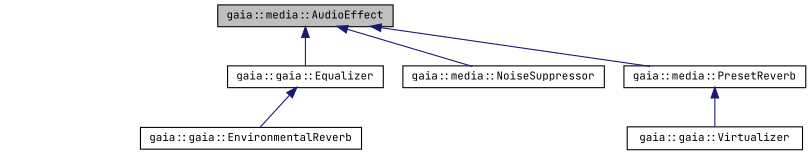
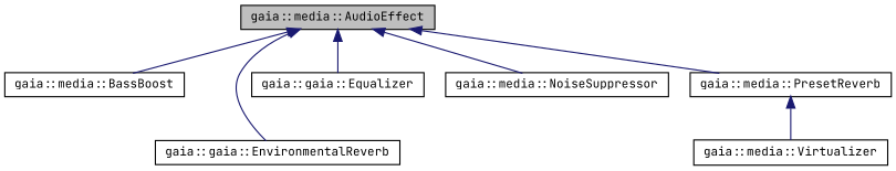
  digraph {
    fontname="JetBrains Mono"
    rankdir=TB
    node [color=black fillcolor=white fontname="JetBrains Mono" fontsize=10 shape=record style=filled]
    edge [color=midnightblue dir=back fontname="JetBrains Mono" fontsize=10 labelfontname=Helvetica labelfontsize=10 style=solid]
    n1 [fillcolor=grey75 fontcolor=black height=0.2 label="gaia::media::AudioEffect" width=0.4]
+   n2 [height=0.2 label="gaia::media::BassBoost" width=0.4]
    n3 [height=0.2 label="gaia::gaia::EnvironmentalReverb" width=0.4]
    n4 [height=0.2 label="gaia::gaia::Equalizer" width=0.4]
    n5 [height=0.2 label="gaia::media::NoiseSuppressor" width=0.4]
    n6 [height=0.2 label="gaia::media::PresetReverb" width=0.4]
-   n7 [height=0.2 label="gaia::gaia::Virtualizer" width=0.4]
-   n4 -> n3
+   n7 [height=0.2 label="gaia::media::Virtualizer" width=0.4]
+   n1 -> n2
+   n1 -> n3
    n1 -> n4
    n1 -> n5
    n1 -> n6
    n6 -> n7
  }
